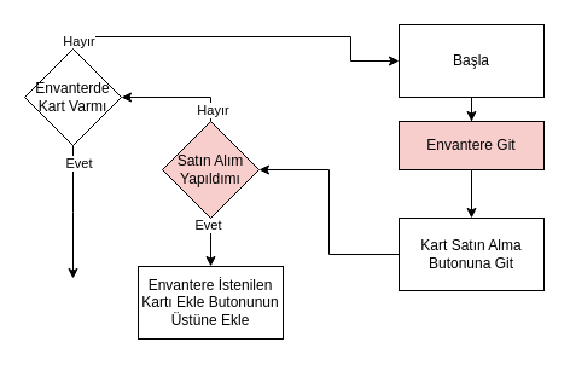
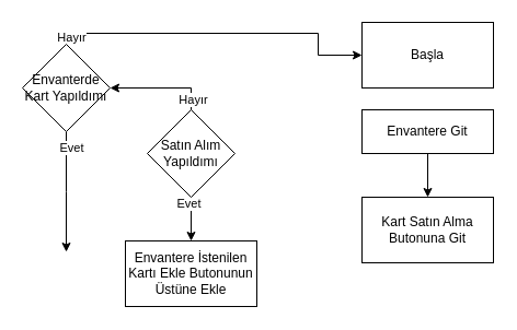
  <mxCell id="0" />
  <mxCell id="1" parent="0" />
- <mxCell id="2" style="edgeStyle=orthogonalEdgeStyle;rounded=0;orthogonalLoop=1;jettySize=auto;html=1;entryX=0.5;entryY=0;entryDx=0;entryDy=0;" edge="1" parent="1" source="3" target="13"><mxGeometry relative="1" as="geometry" /></mxCell>
  <mxCell id="3" value="Başla" style="rounded=0;whiteSpace=wrap;html=1;" vertex="1" parent="1"><mxGeometry x="330" width="120" height="60" as="geometry" y="20" /></mxCell>
- <mxCell id="4" value="" style="edgeStyle=orthogonalEdgeStyle;rounded=0;orthogonalLoop=1;jettySize=auto;html=1;" edge="1" parent="1" source="5" target="10"><mxGeometry relative="1" as="geometry" /></mxCell>
  <mxCell id="5" value="Kart Satın Alma Butonuna Git" style="whiteSpace=wrap;html=1;rounded=0;" vertex="1" parent="1"><mxGeometry x="330" y="180" width="120" height="60" as="geometry" /></mxCell>
  <mxCell id="6" value="" style="edgeStyle=orthogonalEdgeStyle;rounded=0;orthogonalLoop=1;jettySize=auto;html=1;" edge="1" parent="1" source="10" target="11"><mxGeometry relative="1" as="geometry" /></mxCell>
  <mxCell id="7" value="Evet" style="edgeLabel;html=1;align=center;verticalAlign=middle;resizable=0;points=[];" vertex="1" connectable="0" parent="6"><mxGeometry x="-0.733" y="-3" relative="1" as="geometry"><mxPoint as="offset" /></mxGeometry></mxCell>
  <mxCell id="8" style="edgeStyle=orthogonalEdgeStyle;rounded=0;orthogonalLoop=1;jettySize=auto;html=1;exitX=0.5;exitY=0;exitDx=0;exitDy=0;" edge="1" parent="1" source="10" target="18"><mxGeometry relative="1" as="geometry" /></mxCell>
  <mxCell id="9" value="Hayır" style="edgeLabel;html=1;align=center;verticalAlign=middle;resizable=0;points=[];" vertex="1" connectable="0" parent="8"><mxGeometry x="-0.787" y="-1" relative="1" as="geometry"><mxPoint as="offset" /></mxGeometry></mxCell>
- <mxCell id="10" value="Satın Alım Yapıldımı" style="rhombus;whiteSpace=wrap;html=1;rounded=0;fillColor=#f8cecc;" vertex="1" parent="1"><mxGeometry x="134" y="100" width="80" height="80" as="geometry" /></mxCell>
+ <mxCell id="10" value="Satın Alım Yapıldımı" style="rhombus;whiteSpace=wrap;html=1;rounded=0;" vertex="1" parent="1"><mxGeometry x="134" y="100" width="80" height="80" as="geometry" /></mxCell>
  <mxCell id="11" value="Envantere İstenilen Kartı Ekle Butonunun Üstüne Ekle" style="whiteSpace=wrap;html=1;rounded=0;" vertex="1" parent="1"><mxGeometry x="114" y="220" width="120" height="60" as="geometry" /></mxCell>
  <mxCell id="12" style="edgeStyle=orthogonalEdgeStyle;rounded=0;orthogonalLoop=1;jettySize=auto;html=1;exitX=0.5;exitY=1;exitDx=0;exitDy=0;entryX=0.5;entryY=0;entryDx=0;entryDy=0;" edge="1" parent="1" source="13" target="5"><mxGeometry relative="1" as="geometry" /></mxCell>
- <mxCell id="13" value="Envantere Git" style="rounded=0;whiteSpace=wrap;html=1;fillColor=#f8cecc;" vertex="1" parent="1"><mxGeometry x="330" y="100" width="120" height="40" as="geometry" /></mxCell>
+ <mxCell id="13" value="Envantere Git" style="rounded=0;whiteSpace=wrap;html=1;" vertex="1" parent="1"><mxGeometry x="330" y="100" width="120" height="40" as="geometry" /></mxCell>
  <mxCell id="14" style="edgeStyle=orthogonalEdgeStyle;rounded=0;orthogonalLoop=1;jettySize=auto;html=1;entryX=0;entryY=0.5;entryDx=0;entryDy=0;" edge="1" parent="1" source="18" target="3"><mxGeometry relative="1" as="geometry"><Array as="points"><mxPoint x="60" y="30" /><mxPoint x="290" y="30" /><mxPoint x="290" y="50" /></Array></mxGeometry></mxCell>
  <mxCell id="15" value="Hayır" style="edgeLabel;html=1;align=center;verticalAlign=middle;resizable=0;points=[];" vertex="1" connectable="0" parent="14"><mxGeometry x="-0.907" y="-3" relative="1" as="geometry"><mxPoint as="offset" /></mxGeometry></mxCell>
  <mxCell id="16" style="edgeStyle=orthogonalEdgeStyle;rounded=0;orthogonalLoop=1;jettySize=auto;html=1;exitX=0.5;exitY=1;exitDx=0;exitDy=0;" edge="1" parent="1" source="18"><mxGeometry relative="1" as="geometry"><mxPoint x="60" y="230" as="targetPoint" /></mxGeometry></mxCell>
  <mxCell id="17" value="Evet" style="edgeLabel;html=1;align=center;verticalAlign=middle;resizable=0;points=[];" vertex="1" connectable="0" parent="16"><mxGeometry x="-0.747" y="4" relative="1" as="geometry"><mxPoint as="offset" /></mxGeometry></mxCell>
- <mxCell id="18" value="Envanterde Kart Varmı" style="rhombus;whiteSpace=wrap;html=1;" vertex="1" parent="1"><mxGeometry x="20" y="40" width="80" height="80" as="geometry" /></mxCell>
+ <mxCell id="18" value="Envanterde Kart Yapıldımı" style="rhombus;whiteSpace=wrap;html=1;" vertex="1" parent="1"><mxGeometry x="20" y="40" width="80" height="80" as="geometry" /></mxCell>
